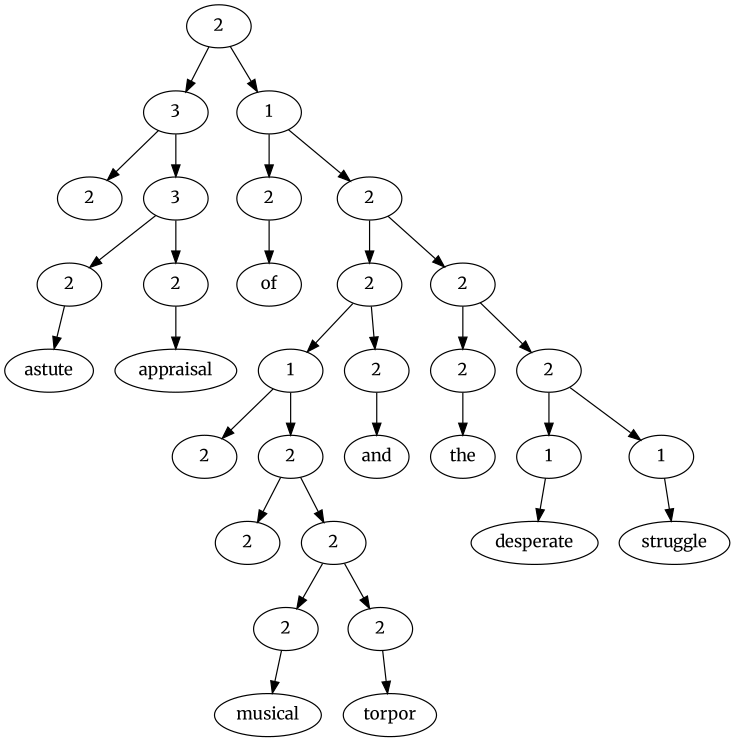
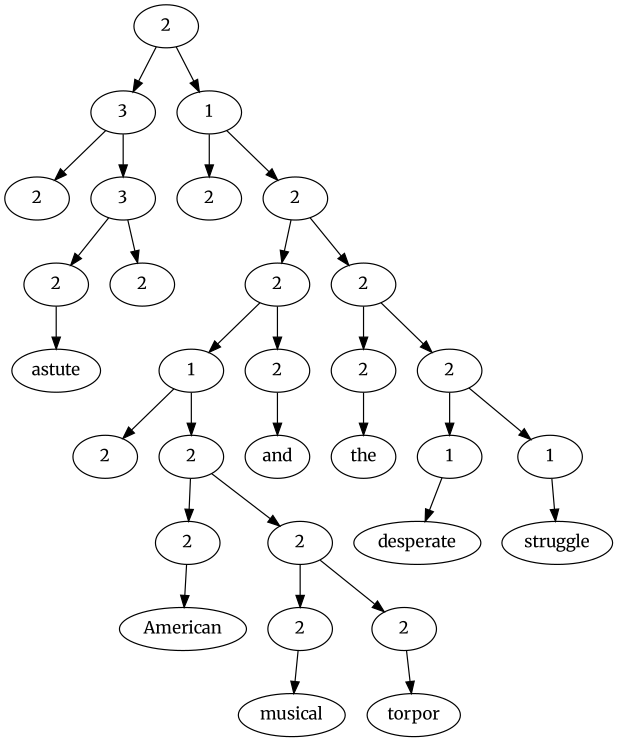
  digraph {
    fontname=Merriweather
    node [fontname=Merriweather]
    edge [fontname=Merriweather]
    n1 [label=2]
    n2 [label=3]
    n3 [label=1]
    n4 [label=2]
    n5 [label=3]
    n6 [label=2]
    n7 [label=2]
    n8 [label=2]
    n9 [label=2]
-   n10 [label=of]
    n11 [label=2]
    n12 [label=2]
    n13 [label=astute]
-   n14 [label=appraisal]
    n15 [label=1]
    n16 [label=2]
    n17 [label=2]
    n18 [label=2]
    n19 [label=2]
    n20 [label=2]
    n21 [label=and]
    n22 [label=the]
    n23 [label=1]
    n24 [label=1]
    n25 [label=2]
    n26 [label=2]
    n27 [label=desperate]
    n28 [label=struggle]
+   n29 [label=American]
    n30 [label=2]
    n31 [label=2]
    n32 [label=musical]
    n33 [label=torpor]
    n1 -> n2
    n1 -> n3
    n2 -> n4
    n2 -> n5
    n3 -> n6
    n3 -> n7
    n5 -> n8
    n5 -> n9
-   n6 -> n10
    n7 -> n11
    n7 -> n12
    n8 -> n13
-   n9 -> n14
    n11 -> n15
    n11 -> n16
    n12 -> n17
    n12 -> n18
    n15 -> n19
    n15 -> n20
    n16 -> n21
    n17 -> n22
    n18 -> n23
    n18 -> n24
    n20 -> n25
    n20 -> n26
    n23 -> n27
    n24 -> n28
+   n25 -> n29
    n26 -> n30
    n26 -> n31
    n30 -> n32
    n31 -> n33
  }
